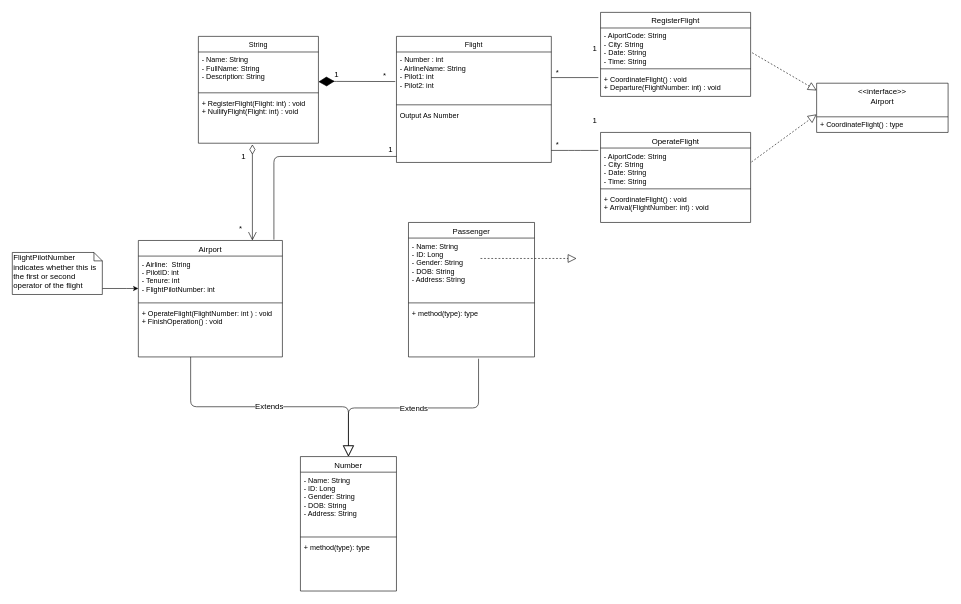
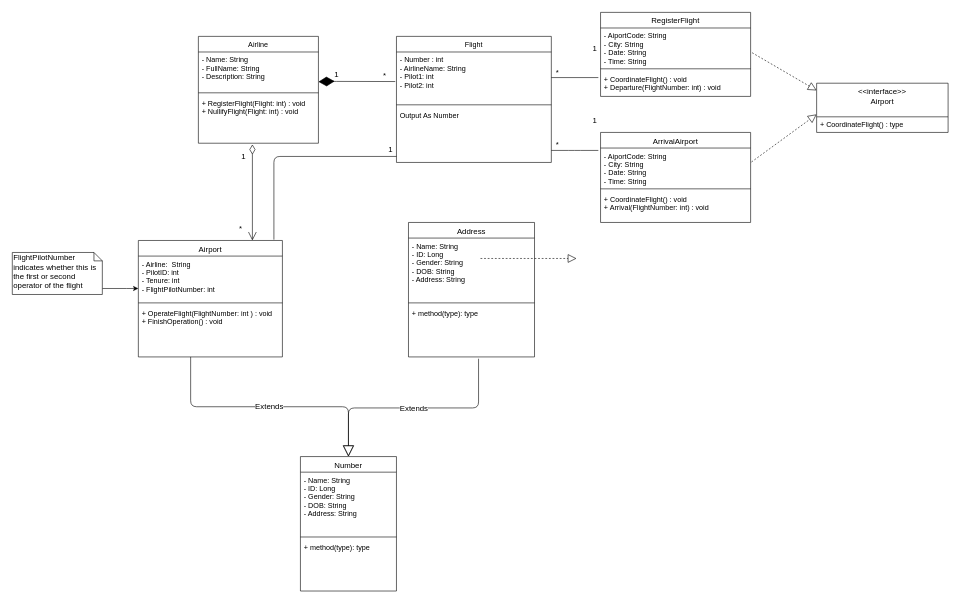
  <mxCell id="0" />
  <mxCell id="1" parent="0" />
  <mxCell id="2" value="" style="endArrow=diamondThin;endFill=1;endSize=24;html=1;fontSize=11;entryX=1;entryY=0.946;entryDx=0;entryDy=0;entryPerimeter=0;exitX=0;exitY=0.931;exitDx=0;exitDy=0;exitPerimeter=0;" edge="1" parent="1"><mxGeometry width="160" relative="1" as="geometry"><mxPoint x="658" y="135.206" as="sourcePoint" /><mxPoint x="530" y="135.596" as="targetPoint" /><Array as="points"><mxPoint x="550" y="135" /></Array></mxGeometry></mxCell>
  <mxCell id="3" value="1" style="edgeLabel;html=1;align=center;verticalAlign=middle;resizable=0;points=[];fontSize=13;" vertex="1" connectable="0" parent="2"><mxGeometry x="0.469" y="-4" relative="1" as="geometry"><mxPoint x="-4.03" y="-8.27" as="offset" /></mxGeometry></mxCell>
  <mxCell id="4" value="*" style="edgeLabel;html=1;align=center;verticalAlign=middle;resizable=0;points=[];fontSize=13;" vertex="1" connectable="0" parent="2"><mxGeometry x="-0.422" y="-1" relative="1" as="geometry"><mxPoint x="18.99" y="-9.71" as="offset" /></mxGeometry></mxCell>
  <mxCell id="5" value="RegisterFlight" style="swimlane;fontStyle=0;align=center;verticalAlign=top;childLayout=stackLayout;horizontal=1;startSize=26;horizontalStack=0;resizeParent=1;resizeParentMax=0;resizeLast=0;collapsible=1;marginBottom=0;fontSize=13;" vertex="1" parent="1"><mxGeometry x="1000" y="20" width="250" height="140" as="geometry" /></mxCell>
  <mxCell id="6" value="- AiportCode: String&#10;- City: String&#10;- Date: String&#10;- Time: String" style="text;strokeColor=none;fillColor=none;align=left;verticalAlign=top;spacingLeft=4;spacingRight=4;overflow=hidden;rotatable=0;points=[[0,0.5],[1,0.5]];portConstraint=eastwest;" vertex="1" parent="5"><mxGeometry y="26" width="250" height="64" as="geometry" /></mxCell>
  <mxCell id="7" value="" style="line;strokeWidth=1;fillColor=none;align=left;verticalAlign=middle;spacingTop=-1;spacingLeft=3;spacingRight=3;rotatable=0;labelPosition=right;points=[];portConstraint=eastwest;" vertex="1" parent="5"><mxGeometry y="90" width="250" height="8" as="geometry" /></mxCell>
  <mxCell id="8" value="+ CoordinateFlight() : void&#10;+ Departure(FlightNumber: int) : void&#10;" style="text;strokeColor=none;fillColor=none;align=left;verticalAlign=top;spacingLeft=4;spacingRight=4;overflow=hidden;rotatable=0;points=[[0,0.5],[1,0.5]];portConstraint=eastwest;" vertex="1" parent="5"><mxGeometry y="98" width="250" height="42" as="geometry" /></mxCell>
  <mxCell id="9" value="" style="endArrow=none;html=1;edgeStyle=orthogonalEdgeStyle;fontSize=13;exitX=1.015;exitY=0.854;exitDx=0;exitDy=0;exitPerimeter=0;entryX=-0.005;entryY=0.107;entryDx=0;entryDy=0;entryPerimeter=0;" edge="1" parent="1"><mxGeometry relative="1" as="geometry"><mxPoint x="918" y="128.604" as="sourcePoint" /><mxPoint x="996.35" y="128.598" as="targetPoint" /></mxGeometry></mxCell>
  <mxCell id="10" value="" style="endArrow=none;html=1;edgeStyle=orthogonalEdgeStyle;fontSize=13;exitX=1.015;exitY=0.854;exitDx=0;exitDy=0;exitPerimeter=0;entryX=-0.005;entryY=0.107;entryDx=0;entryDy=0;entryPerimeter=0;" edge="1" parent="1"><mxGeometry relative="1" as="geometry"><mxPoint x="918" y="250.004" as="sourcePoint" /><mxPoint x="996.35" y="249.998" as="targetPoint" /><Array as="points"><mxPoint x="956.35" y="250" /><mxPoint x="956.35" y="250" /></Array></mxGeometry></mxCell>
  <mxCell id="11" value="" style="endArrow=block;dashed=1;endFill=0;endSize=12;html=1;fontSize=13;exitX=1.01;exitY=0.644;exitDx=0;exitDy=0;exitPerimeter=0;entryX=0;entryY=0.146;entryDx=0;entryDy=0;entryPerimeter=0;" edge="1" parent="1" source="6" target="21"><mxGeometry width="160" relative="1" as="geometry"><mxPoint x="1140" y="230" as="sourcePoint" /><mxPoint x="1350" y="120" as="targetPoint" /></mxGeometry></mxCell>
  <mxCell id="12" value="" style="endArrow=block;dashed=1;endFill=0;endSize=12;html=1;fontSize=13;exitX=1.006;exitY=0.363;exitDx=0;exitDy=0;exitPerimeter=0;entryX=0;entryY=0.634;entryDx=0;entryDy=0;entryPerimeter=0;" edge="1" parent="1" source="18" target="21"><mxGeometry width="160" relative="1" as="geometry"><mxPoint x="1262.5" y="90.776" as="sourcePoint" /><mxPoint x="1350" y="162" as="targetPoint" /></mxGeometry></mxCell>
  <mxCell id="13" value="*&lt;span style=&quot;font-family: monospace ; font-size: 0px&quot;&gt;%3CmxGraphModel%3E%3Croot%3E%3CmxCell%20id%3D%220%22%2F%3E%3CmxCell%20id%3D%221%22%20parent%3D%220%22%2F%3E%3CmxCell%20id%3D%222%22%20value%3D%221%22%20style%3D%22text%3Bhtml%3D1%3Balign%3Dcenter%3BverticalAlign%3Dmiddle%3Bresizable%3D0%3Bpoints%3D%5B%5D%3Bautosize%3D1%3BfontSize%3D13%3B%22%20vertex%3D%221%22%20parent%3D%221%22%3E%3CmxGeometry%20x%3D%22658%22%20y%3D%22100%22%20width%3D%2220%22%20height%3D%2220%22%20as%3D%22geometry%22%2F%3E%3C%2FmxCell%3E%3C%2Froot%3E%3C%2FmxGraphModel%3E&lt;/span&gt;" style="text;html=1;align=center;verticalAlign=middle;resizable=0;points=[];autosize=1;fontSize=13;" vertex="1" parent="1"><mxGeometry x="918" y="105" width="20" height="30" as="geometry" /></mxCell>
  <mxCell id="14" value="*" style="text;html=1;align=center;verticalAlign=middle;resizable=0;points=[];autosize=1;fontSize=13;" vertex="1" parent="1"><mxGeometry x="918" y="230" width="20" height="20" as="geometry" /></mxCell>
  <mxCell id="15" value="1" style="text;html=1;align=center;verticalAlign=middle;resizable=0;points=[];autosize=1;fontSize=13;" vertex="1" parent="1"><mxGeometry x="980" y="70" width="20" height="20" as="geometry" /></mxCell>
  <mxCell id="16" value="1" style="text;html=1;align=center;verticalAlign=middle;resizable=0;points=[];autosize=1;fontSize=13;" vertex="1" parent="1"><mxGeometry x="980" y="190" width="20" height="20" as="geometry" /></mxCell>
- <mxCell id="17" value="OperateFlight" style="swimlane;fontStyle=0;align=center;verticalAlign=top;childLayout=stackLayout;horizontal=1;startSize=26;horizontalStack=0;resizeParent=1;resizeParentMax=0;resizeLast=0;collapsible=1;marginBottom=0;fontSize=13;" vertex="1" parent="1"><mxGeometry x="1000" y="220" width="250" height="150" as="geometry" /></mxCell>
+ <mxCell id="17" value="ArrivalAirport" style="swimlane;fontStyle=0;align=center;verticalAlign=top;childLayout=stackLayout;horizontal=1;startSize=26;horizontalStack=0;resizeParent=1;resizeParentMax=0;resizeLast=0;collapsible=1;marginBottom=0;fontSize=13;" vertex="1" parent="1"><mxGeometry x="1000" y="220" width="250" height="150" as="geometry" /></mxCell>
  <mxCell id="18" value="- AiportCode: String&#10;- City: String&#10;- Date: String&#10;- Time: String" style="text;strokeColor=none;fillColor=none;align=left;verticalAlign=top;spacingLeft=4;spacingRight=4;overflow=hidden;rotatable=0;points=[[0,0.5],[1,0.5]];portConstraint=eastwest;" vertex="1" parent="17"><mxGeometry y="26" width="250" height="64" as="geometry" /></mxCell>
  <mxCell id="19" value="" style="line;strokeWidth=1;fillColor=none;align=left;verticalAlign=middle;spacingTop=-1;spacingLeft=3;spacingRight=3;rotatable=0;labelPosition=right;points=[];portConstraint=eastwest;" vertex="1" parent="17"><mxGeometry y="90" width="250" height="8" as="geometry" /></mxCell>
  <mxCell id="20" value="+ CoordinateFlight() : void&#10;+ Arrival(FlightNumber: int) : void&#10;&#10;&#10;" style="text;strokeColor=none;fillColor=none;align=left;verticalAlign=top;spacingLeft=4;spacingRight=4;overflow=hidden;rotatable=0;points=[[0,0.5],[1,0.5]];portConstraint=eastwest;" vertex="1" parent="17"><mxGeometry y="98" width="250" height="52" as="geometry" /></mxCell>
  <mxCell id="21" value="&lt;&lt;interface&gt;&gt;&#10;Airport" style="swimlane;fontStyle=0;align=center;verticalAlign=top;childLayout=stackLayout;horizontal=1;startSize=56;horizontalStack=0;resizeParent=1;resizeParentMax=0;resizeLast=0;collapsible=1;marginBottom=0;fontSize=13;" vertex="1" parent="1"><mxGeometry x="1360" y="138" width="219" height="82" as="geometry" /></mxCell>
  <mxCell id="22" value="+ CoordinateFlight() : type" style="text;strokeColor=none;fillColor=none;align=left;verticalAlign=top;spacingLeft=4;spacingRight=4;overflow=hidden;rotatable=0;points=[[0,0.5],[1,0.5]];portConstraint=eastwest;" vertex="1" parent="21"><mxGeometry y="56" width="219" height="26" as="geometry" /></mxCell>
  <mxCell id="23" value="Flight" style="swimlane;fontStyle=0;align=center;verticalAlign=top;childLayout=stackLayout;horizontal=1;startSize=26;horizontalStack=0;resizeParent=1;resizeLast=0;collapsible=1;marginBottom=0;rounded=0;shadow=0;strokeWidth=1;" parent="1" vertex="1"><mxGeometry x="660" y="60" width="258" height="210" as="geometry"><mxRectangle x="498" y="50" width="160" height="26" as="alternateBounds" /></mxGeometry></mxCell>
  <mxCell id="24" value="- Number : int&#10;- AirlineName: String&#10;- Pilot1: int&#10;- Pilot2: int&#10;" style="text;align=left;verticalAlign=top;spacingLeft=4;spacingRight=4;overflow=hidden;rotatable=0;points=[[0,0.5],[1,0.5]];portConstraint=eastwest;" parent="23" vertex="1"><mxGeometry y="26" width="258" height="84" as="geometry" /></mxCell>
  <mxCell id="25" value="" style="line;html=1;strokeWidth=1;align=left;verticalAlign=middle;spacingTop=-1;spacingLeft=3;spacingRight=3;rotatable=0;labelPosition=right;points=[];portConstraint=eastwest;" parent="23" vertex="1"><mxGeometry y="110" width="258" height="8" as="geometry" /></mxCell>
  <mxCell id="26" value="Output As Number" style="text;align=left;verticalAlign=top;spacingLeft=4;spacingRight=4;overflow=hidden;rotatable=0;points=[[0,0.5],[1,0.5]];portConstraint=eastwest;" parent="23" vertex="1"><mxGeometry y="118" width="258" height="26" as="geometry" /></mxCell>
- <mxCell id="27" value="String" style="swimlane;fontStyle=0;align=center;verticalAlign=top;childLayout=stackLayout;horizontal=1;startSize=26;horizontalStack=0;resizeParent=1;resizeLast=0;collapsible=1;marginBottom=0;rounded=0;shadow=0;strokeWidth=1;" parent="1" vertex="1"><mxGeometry x="330" y="60" width="200" height="178" as="geometry"><mxRectangle x="230" y="140" width="160" height="26" as="alternateBounds" /></mxGeometry></mxCell>
+ <mxCell id="27" value="Airline" style="swimlane;fontStyle=0;align=center;verticalAlign=top;childLayout=stackLayout;horizontal=1;startSize=26;horizontalStack=0;resizeParent=1;resizeLast=0;collapsible=1;marginBottom=0;rounded=0;shadow=0;strokeWidth=1;" parent="1" vertex="1"><mxGeometry x="330" y="60" width="200" height="178" as="geometry"><mxRectangle x="230" y="140" width="160" height="26" as="alternateBounds" /></mxGeometry></mxCell>
  <mxCell id="28" value="- Name: String&#10;- FullName: String&#10;- Description: String&#10;" style="text;align=left;verticalAlign=top;spacingLeft=4;spacingRight=4;overflow=hidden;rotatable=0;points=[[0,0.5],[1,0.5]];portConstraint=eastwest;" parent="27" vertex="1"><mxGeometry y="26" width="200" height="64" as="geometry" /></mxCell>
  <mxCell id="29" value="" style="line;html=1;strokeWidth=1;align=left;verticalAlign=middle;spacingTop=-1;spacingLeft=3;spacingRight=3;rotatable=0;labelPosition=right;points=[];portConstraint=eastwest;" parent="27" vertex="1"><mxGeometry y="90" width="200" height="8" as="geometry" /></mxCell>
  <mxCell id="30" value="+ RegisterFlight(Flight: int) : void&#10;+ NullifyFlight(Flight: int) : void" style="text;align=left;verticalAlign=top;spacingLeft=4;spacingRight=4;overflow=hidden;rotatable=0;points=[[0,0.5],[1,0.5]];portConstraint=eastwest;" parent="27" vertex="1"><mxGeometry y="98" width="200" height="80" as="geometry" /></mxCell>
  <mxCell id="31" value="Extends" style="endArrow=block;endSize=16;endFill=0;html=1;fontSize=13;exitX=0.363;exitY=1;exitDx=0;exitDy=0;exitPerimeter=0;entryX=0.5;entryY=0;entryDx=0;entryDy=0;edgeStyle=elbowEdgeStyle;elbow=vertical;" edge="1" parent="1" source="40" target="33"><mxGeometry width="160" relative="1" as="geometry"><mxPoint x="640" y="720" as="sourcePoint" /><mxPoint x="800" y="720" as="targetPoint" /></mxGeometry></mxCell>
  <mxCell id="32" value="Extends" style="endArrow=block;endSize=16;endFill=0;html=1;fontSize=13;exitX=0.556;exitY=1.035;exitDx=0;exitDy=0;exitPerimeter=0;entryX=0.5;entryY=0;entryDx=0;entryDy=0;edgeStyle=elbowEdgeStyle;elbow=vertical;" edge="1" parent="1" source="44" target="33"><mxGeometry width="160" relative="1" as="geometry"><mxPoint x="768.08" y="664" as="sourcePoint" /><mxPoint x="580" y="760" as="targetPoint" /></mxGeometry></mxCell>
  <mxCell id="33" value="Number" style="swimlane;fontStyle=0;align=center;verticalAlign=top;childLayout=stackLayout;horizontal=1;startSize=26;horizontalStack=0;resizeParent=1;resizeParentMax=0;resizeLast=0;collapsible=1;marginBottom=0;fontSize=13;" vertex="1" parent="1"><mxGeometry x="500" y="760" width="160" height="224" as="geometry" /></mxCell>
  <mxCell id="34" value="- Name: String&#10;- ID: Long&#10;- Gender: String&#10;- DOB: String&#10;- Address: String" style="text;strokeColor=none;fillColor=none;align=left;verticalAlign=top;spacingLeft=4;spacingRight=4;overflow=hidden;rotatable=0;points=[[0,0.5],[1,0.5]];portConstraint=eastwest;" vertex="1" parent="33"><mxGeometry y="26" width="160" height="104" as="geometry" /></mxCell>
  <mxCell id="35" value="" style="line;strokeWidth=1;fillColor=none;align=left;verticalAlign=middle;spacingTop=-1;spacingLeft=3;spacingRight=3;rotatable=0;labelPosition=right;points=[];portConstraint=eastwest;" vertex="1" parent="33"><mxGeometry y="130" width="160" height="8" as="geometry" /></mxCell>
  <mxCell id="36" value="+ method(type): type" style="text;strokeColor=none;fillColor=none;align=left;verticalAlign=top;spacingLeft=4;spacingRight=4;overflow=hidden;rotatable=0;points=[[0,0.5],[1,0.5]];portConstraint=eastwest;" vertex="1" parent="33"><mxGeometry y="138" width="160" height="86" as="geometry" /></mxCell>
  <mxCell id="37" value="Airport" style="swimlane;fontStyle=0;align=center;verticalAlign=top;childLayout=stackLayout;horizontal=1;startSize=26;horizontalStack=0;resizeParent=1;resizeParentMax=0;resizeLast=0;collapsible=1;marginBottom=0;fontSize=13;" vertex="1" parent="1"><mxGeometry x="230" y="400" width="240" height="194" as="geometry" /></mxCell>
  <mxCell id="38" value="- Airline:  String&#10;- PilotID: int&#10;- Tenure: int&#10;- FlightPilotNumber: int" style="text;strokeColor=none;fillColor=none;align=left;verticalAlign=top;spacingLeft=4;spacingRight=4;overflow=hidden;rotatable=0;points=[[0,0.5],[1,0.5]];portConstraint=eastwest;" vertex="1" parent="37"><mxGeometry y="26" width="240" height="74" as="geometry" /></mxCell>
  <mxCell id="39" value="" style="line;strokeWidth=1;fillColor=none;align=left;verticalAlign=middle;spacingTop=-1;spacingLeft=3;spacingRight=3;rotatable=0;labelPosition=right;points=[];portConstraint=eastwest;" vertex="1" parent="37"><mxGeometry y="100" width="240" height="8" as="geometry" /></mxCell>
  <mxCell id="40" value="+ OperateFlight(FlightNumber: int ) : void&#10;+ FinishOperation() : void" style="text;strokeColor=none;fillColor=none;align=left;verticalAlign=top;spacingLeft=4;spacingRight=4;overflow=hidden;rotatable=0;points=[[0,0.5],[1,0.5]];portConstraint=eastwest;" vertex="1" parent="37"><mxGeometry y="108" width="240" height="86" as="geometry" /></mxCell>
- <mxCell id="41" value="Passenger" style="swimlane;fontStyle=0;align=center;verticalAlign=top;childLayout=stackLayout;horizontal=1;startSize=26;horizontalStack=0;resizeParent=1;resizeParentMax=0;resizeLast=0;collapsible=1;marginBottom=0;fontSize=13;" vertex="1" parent="1"><mxGeometry x="680" y="370" width="210" height="224" as="geometry" /></mxCell>
+ <mxCell id="41" value="Address" style="swimlane;fontStyle=0;align=center;verticalAlign=top;childLayout=stackLayout;horizontal=1;startSize=26;horizontalStack=0;resizeParent=1;resizeParentMax=0;resizeLast=0;collapsible=1;marginBottom=0;fontSize=13;" vertex="1" parent="1"><mxGeometry x="680" y="370" width="210" height="224" as="geometry" /></mxCell>
  <mxCell id="42" value="- Name: String&#10;- ID: Long&#10;- Gender: String&#10;- DOB: String&#10;- Address: String" style="text;strokeColor=none;fillColor=none;align=left;verticalAlign=top;spacingLeft=4;spacingRight=4;overflow=hidden;rotatable=0;points=[[0,0.5],[1,0.5]];portConstraint=eastwest;" vertex="1" parent="41"><mxGeometry y="26" width="210" height="104" as="geometry" /></mxCell>
  <mxCell id="43" value="" style="line;strokeWidth=1;fillColor=none;align=left;verticalAlign=middle;spacingTop=-1;spacingLeft=3;spacingRight=3;rotatable=0;labelPosition=right;points=[];portConstraint=eastwest;" vertex="1" parent="41"><mxGeometry y="130" width="210" height="8" as="geometry" /></mxCell>
  <mxCell id="44" value="+ method(type): type" style="text;strokeColor=none;fillColor=none;align=left;verticalAlign=top;spacingLeft=4;spacingRight=4;overflow=hidden;rotatable=0;points=[[0,0.5],[1,0.5]];portConstraint=eastwest;" vertex="1" parent="41"><mxGeometry y="138" width="210" height="86" as="geometry" /></mxCell>
  <mxCell id="45" value="1" style="endArrow=open;html=1;endSize=12;startArrow=diamondThin;startSize=14;startFill=0;edgeStyle=orthogonalEdgeStyle;align=left;verticalAlign=bottom;fontSize=13;" edge="1" parent="1"><mxGeometry x="-0.625" y="-20" relative="1" as="geometry"><mxPoint x="420" y="240" as="sourcePoint" /><mxPoint x="420" y="400" as="targetPoint" /><mxPoint as="offset" /></mxGeometry></mxCell>
  <mxCell id="46" value="*" style="text;html=1;align=center;verticalAlign=middle;resizable=0;points=[];autosize=1;fontSize=13;" vertex="1" parent="1"><mxGeometry x="390" y="370" width="20" height="20" as="geometry" /></mxCell>
  <mxCell id="47" style="edgeStyle=elbowEdgeStyle;rounded=0;orthogonalLoop=1;jettySize=auto;elbow=vertical;html=1;fontSize=13;" edge="1" parent="1" source="48"><mxGeometry relative="1" as="geometry"><mxPoint x="230" y="480" as="targetPoint" /><Array as="points"><mxPoint x="210" y="480" /></Array></mxGeometry></mxCell>
  <mxCell id="48" value="FlightPilotNumber indicates whether this is the first or second operator of the flight" style="shape=note;whiteSpace=wrap;html=1;size=14;verticalAlign=top;align=left;spacingTop=-6;fontSize=13;" vertex="1" parent="1"><mxGeometry x="20" y="420" width="150" height="70" as="geometry" /></mxCell>
  <mxCell id="49" value="" style="endArrow=none;html=1;edgeStyle=orthogonalEdgeStyle;fontSize=13;exitX=0.941;exitY=-0.007;exitDx=0;exitDy=0;exitPerimeter=0;" edge="1" parent="1" source="37"><mxGeometry relative="1" as="geometry"><mxPoint x="928" y="260.004" as="sourcePoint" /><mxPoint x="660" y="260" as="targetPoint" /><Array as="points"><mxPoint x="456" y="260" /></Array></mxGeometry></mxCell>
  <mxCell id="50" value="1" style="text;html=1;align=center;verticalAlign=middle;resizable=0;points=[];autosize=1;fontSize=13;" vertex="1" parent="1"><mxGeometry x="640" y="238" width="20" height="20" as="geometry" /></mxCell>
  <mxCell id="51" value="" style="endArrow=block;dashed=1;endFill=0;endSize=12;html=1;fontSize=13;" edge="1" parent="1"><mxGeometry width="160" relative="1" as="geometry"><mxPoint x="800" y="430" as="sourcePoint" /><mxPoint x="960" y="430" as="targetPoint" /></mxGeometry></mxCell>
